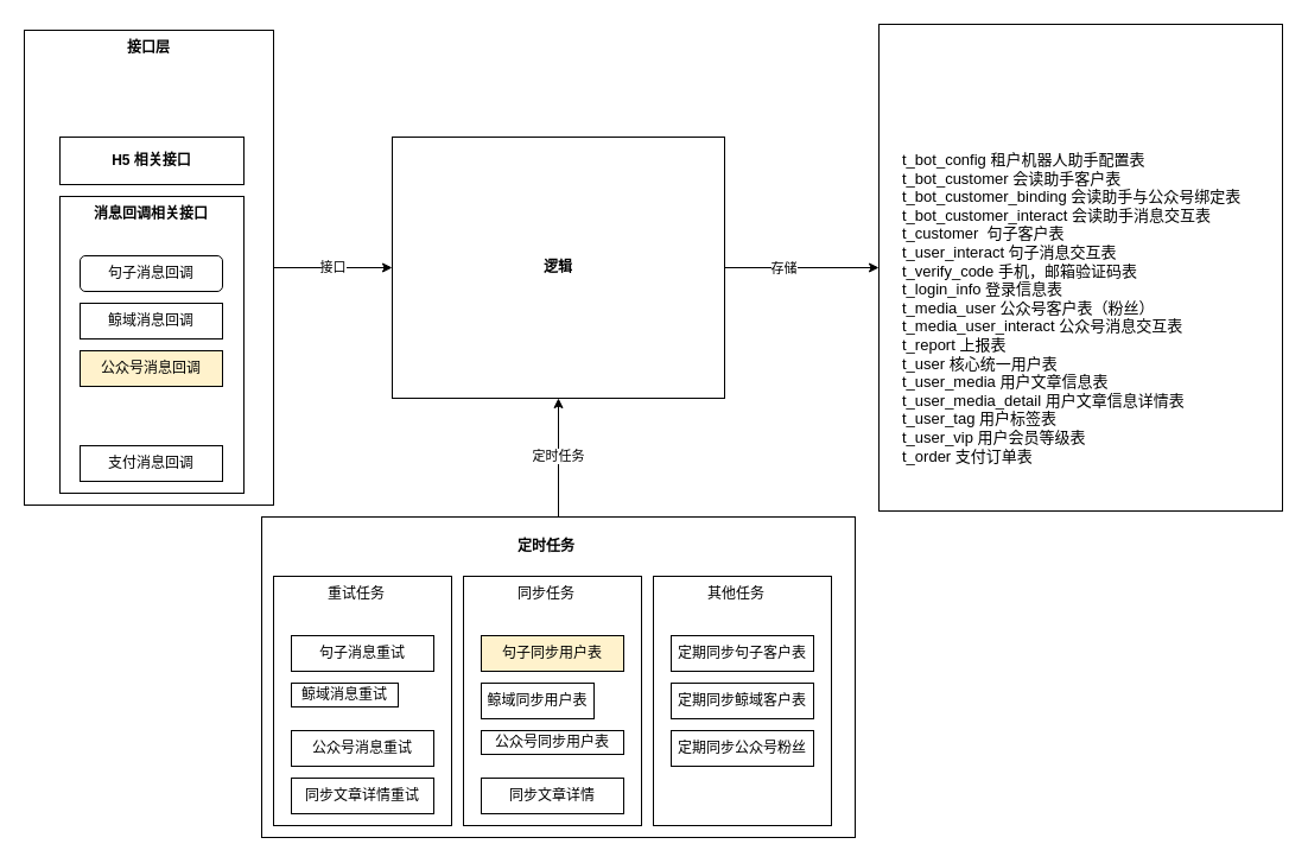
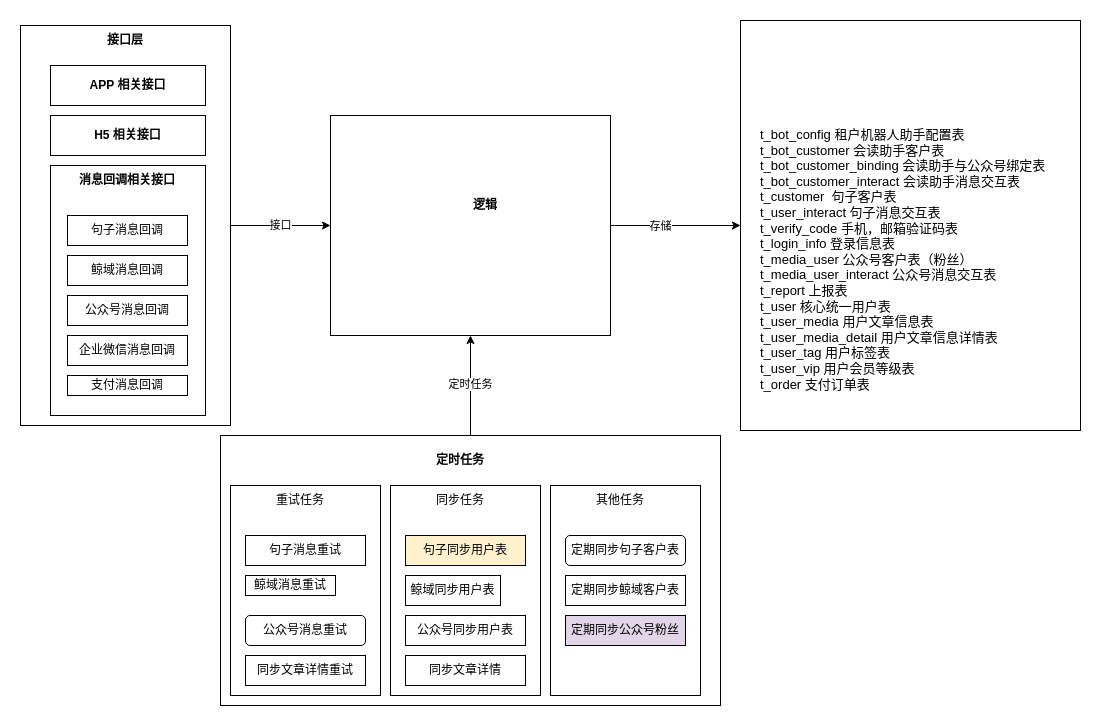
  <mxCell id="0" />
  <mxCell id="1" parent="0" />
  <mxCell id="2" value="接口" style="edgeStyle=orthogonalEdgeStyle;rounded=0;orthogonalLoop=1;jettySize=auto;html=1;exitX=1;exitY=0.5;exitDx=0;exitDy=0;" edge="1" parent="1" source="3" target="36"><mxGeometry relative="1" as="geometry" /></mxCell>
  <mxCell id="3" value="" style="rounded=0;whiteSpace=wrap;html=1;" vertex="1" parent="1"><mxGeometry x="20" y="25" width="210" height="400" as="geometry" /></mxCell>
  <mxCell id="4" value="" style="rounded=0;whiteSpace=wrap;html=1;" vertex="1" parent="1"><mxGeometry x="740" y="20" width="340" height="410" as="geometry" /></mxCell>
  <mxCell id="5" style="edgeStyle=orthogonalEdgeStyle;rounded=0;orthogonalLoop=1;jettySize=auto;html=1;exitX=0.5;exitY=0;exitDx=0;exitDy=0;entryX=0.5;entryY=1;entryDx=0;entryDy=0;" edge="1" parent="1" source="7" target="36"><mxGeometry relative="1" as="geometry" /></mxCell>
  <mxCell id="6" value="定时任务" style="edgeLabel;html=1;align=center;verticalAlign=middle;resizable=0;points=[];" vertex="1" connectable="0" parent="5"><mxGeometry x="0.04" y="1" relative="1" as="geometry"><mxPoint as="offset" /></mxGeometry></mxCell>
  <mxCell id="7" value="" style="rounded=0;whiteSpace=wrap;html=1;" vertex="1" parent="1"><mxGeometry x="220" y="435" width="500" height="270" as="geometry" /></mxCell>
  <mxCell id="8" value="" style="rounded=0;whiteSpace=wrap;html=1;" vertex="1" parent="1"><mxGeometry x="230" y="485" width="150" height="210" as="geometry" /></mxCell>
  <mxCell id="9" value="&lt;b&gt;H5 相关接口&lt;/b&gt;" style="rounded=0;whiteSpace=wrap;html=1;" vertex="1" parent="1"><mxGeometry x="50" y="115" width="155" height="40" as="geometry" /></mxCell>
  <mxCell id="10" value="句子消息重试" style="rounded=0;whiteSpace=wrap;html=1;" vertex="1" parent="1"><mxGeometry x="245" y="535" width="120" height="30" as="geometry" /></mxCell>
  <mxCell id="11" value="鲸域消息重试" style="rounded=0;whiteSpace=wrap;html=1;" vertex="1" parent="1"><mxGeometry x="245" y="575" width="90" height="20" as="geometry" /></mxCell>
- <mxCell id="12" value="公众号消息重试" style="rounded=0;whiteSpace=wrap;html=1;" vertex="1" parent="1"><mxGeometry x="245" y="615" width="120" height="30" as="geometry" /></mxCell>
+ <mxCell id="12" value="公众号消息重试" style="whiteSpace=wrap;html=1;rounded=1;" vertex="1" parent="1"><mxGeometry x="245" y="615" width="120" height="30" as="geometry" /></mxCell>
  <mxCell id="13" value="重试任务" style="text;html=1;strokeColor=none;fillColor=none;align=center;verticalAlign=middle;whiteSpace=wrap;rounded=0;" vertex="1" parent="1"><mxGeometry x="270" y="485" width="60" height="30" as="geometry" /></mxCell>
  <mxCell id="14" value="" style="rounded=0;whiteSpace=wrap;html=1;" vertex="1" parent="1"><mxGeometry x="390" y="485" width="150" height="210" as="geometry" /></mxCell>
  <mxCell id="15" value="句子同步用户表" style="rounded=0;whiteSpace=wrap;html=1;fillColor=#fff2cc;" vertex="1" parent="1"><mxGeometry x="405" y="535" width="120" height="30" as="geometry" /></mxCell>
  <mxCell id="16" value="鲸域同步用户表" style="rounded=0;whiteSpace=wrap;html=1;" vertex="1" parent="1"><mxGeometry x="405" y="575" width="95" height="30" as="geometry" /></mxCell>
- <mxCell id="17" value="公众号同步用户表" style="rounded=0;whiteSpace=wrap;html=1;" vertex="1" parent="1"><mxGeometry x="405" y="615" width="120" height="20" as="geometry" /></mxCell>
+ <mxCell id="17" value="公众号同步用户表" style="rounded=0;whiteSpace=wrap;html=1;" vertex="1" parent="1"><mxGeometry x="405" y="615" width="120" height="30" as="geometry" /></mxCell>
  <mxCell id="18" value="同步任务" style="text;html=1;strokeColor=none;fillColor=none;align=center;verticalAlign=middle;whiteSpace=wrap;rounded=0;" vertex="1" parent="1"><mxGeometry x="430" y="485" width="60" height="30" as="geometry" /></mxCell>
  <mxCell id="19" value="" style="rounded=0;whiteSpace=wrap;html=1;" vertex="1" parent="1"><mxGeometry x="550" y="485" width="150" height="210" as="geometry" /></mxCell>
  <mxCell id="20" value="同步文章详情" style="rounded=0;whiteSpace=wrap;html=1;" vertex="1" parent="1"><mxGeometry x="405" y="655" width="120" height="30" as="geometry" /></mxCell>
- <mxCell id="21" value="定期同步句子客户表" style="rounded=0;whiteSpace=wrap;html=1;" vertex="1" parent="1"><mxGeometry x="565" y="535" width="120" height="30" as="geometry" /></mxCell>
- <mxCell id="22" value="定期同步公众号粉丝" style="rounded=0;whiteSpace=wrap;html=1;" vertex="1" parent="1"><mxGeometry x="565" y="615" width="120" height="30" as="geometry" /></mxCell>
+ <mxCell id="21" value="定期同步句子客户表" style="whiteSpace=wrap;html=1;rounded=1;" vertex="1" parent="1"><mxGeometry x="565" y="535" width="120" height="30" as="geometry" /></mxCell>
+ <mxCell id="22" value="定期同步公众号粉丝" style="rounded=0;whiteSpace=wrap;html=1;fillColor=#e1d5e7;" vertex="1" parent="1"><mxGeometry x="565" y="615" width="120" height="30" as="geometry" /></mxCell>
  <mxCell id="23" value="其他任务" style="text;html=1;strokeColor=none;fillColor=none;align=center;verticalAlign=middle;whiteSpace=wrap;rounded=0;" vertex="1" parent="1"><mxGeometry x="590" y="485" width="60" height="30" as="geometry" /></mxCell>
  <mxCell id="24" value="同步文章详情重试" style="rounded=0;whiteSpace=wrap;html=1;" vertex="1" parent="1"><mxGeometry x="245" y="655" width="120" height="30" as="geometry" /></mxCell>
  <mxCell id="25" value="定期同步鲸域客户表" style="rounded=0;whiteSpace=wrap;html=1;" vertex="1" parent="1"><mxGeometry x="565" y="575" width="120" height="30" as="geometry" /></mxCell>
  <mxCell id="26" value="" style="rounded=0;whiteSpace=wrap;html=1;" vertex="1" parent="1"><mxGeometry x="50" y="165" width="155" height="250" as="geometry" /></mxCell>
- <mxCell id="27" value="句子消息回调" style="whiteSpace=wrap;html=1;rounded=1;" vertex="1" parent="1"><mxGeometry x="67" y="215" width="120" height="30" as="geometry" /></mxCell>
+ <mxCell id="27" value="句子消息回调" style="rounded=0;whiteSpace=wrap;html=1;" vertex="1" parent="1"><mxGeometry x="67" y="215" width="120" height="30" as="geometry" /></mxCell>
  <mxCell id="28" value="鲸域消息回调" style="rounded=0;whiteSpace=wrap;html=1;" vertex="1" parent="1"><mxGeometry x="67" y="255" width="120" height="30" as="geometry" /></mxCell>
- <mxCell id="29" value="公众号消息回调" style="rounded=0;whiteSpace=wrap;html=1;fillColor=#fff2cc;" vertex="1" parent="1"><mxGeometry x="67" y="295" width="120" height="30" as="geometry" /></mxCell>
+ <mxCell id="29" value="公众号消息回调" style="rounded=0;whiteSpace=wrap;html=1;" vertex="1" parent="1"><mxGeometry x="67" y="295" width="120" height="30" as="geometry" /></mxCell>
  <mxCell id="30" value="消息回调相关接口" style="text;html=1;strokeColor=none;fillColor=none;align=center;verticalAlign=middle;whiteSpace=wrap;rounded=0;fontStyle=1" vertex="1" parent="1"><mxGeometry x="73.25" y="165" width="107.5" height="30" as="geometry" /></mxCell>
- <mxCell id="32" value="支付消息回调" style="rounded=0;whiteSpace=wrap;html=1;" vertex="1" parent="1"><mxGeometry x="67" y="375" width="120" height="30" as="geometry" /></mxCell>
+ <mxCell id="31" value="企业微信消息回调" style="rounded=0;whiteSpace=wrap;html=1;" vertex="1" parent="1"><mxGeometry x="67" y="335" width="120" height="30" as="geometry" /></mxCell>
+ <mxCell id="32" value="支付消息回调" style="rounded=0;whiteSpace=wrap;html=1;" vertex="1" parent="1"><mxGeometry x="67" y="375" width="120" height="20" as="geometry" /></mxCell>
+ <mxCell id="33" value="&lt;b&gt;APP 相关接口&lt;/b&gt;" style="rounded=0;whiteSpace=wrap;html=1;" vertex="1" parent="1"><mxGeometry x="50" y="65" width="155" height="40" as="geometry" /></mxCell>
  <mxCell id="34" style="edgeStyle=orthogonalEdgeStyle;rounded=0;orthogonalLoop=1;jettySize=auto;html=1;exitX=1;exitY=0.5;exitDx=0;exitDy=0;entryX=0;entryY=0.5;entryDx=0;entryDy=0;" edge="1" parent="1" source="36" target="4"><mxGeometry relative="1" as="geometry" /></mxCell>
  <mxCell id="35" value="存储" style="edgeLabel;html=1;align=center;verticalAlign=middle;resizable=0;points=[];" vertex="1" connectable="0" parent="34"><mxGeometry x="-0.246" relative="1" as="geometry"><mxPoint as="offset" /></mxGeometry></mxCell>
  <mxCell id="36" value="" style="rounded=0;whiteSpace=wrap;html=1;" vertex="1" parent="1"><mxGeometry x="330" y="115" width="280" height="220" as="geometry" /></mxCell>
  <mxCell id="37" value="&lt;div style=&quot;font-size: 13px;&quot;&gt;t_bot_config 租户机器人助手配置表&lt;/div&gt;&lt;div style=&quot;font-size: 13px;&quot;&gt;t_bot_customer 会读助手客户表&lt;/div&gt;&lt;div style=&quot;font-size: 13px;&quot;&gt;t_bot_customer_binding 会读助手与公众号绑定表&lt;/div&gt;&lt;div style=&quot;font-size: 13px;&quot;&gt;t_bot_customer_interact 会读助手消息交互表&lt;/div&gt;&lt;div style=&quot;font-size: 13px;&quot;&gt;t_customer&amp;nbsp; 句子客户表&lt;/div&gt;&lt;div style=&quot;font-size: 13px;&quot;&gt;t_user_interact 句子消息交互表&lt;/div&gt;&lt;div style=&quot;font-size: 13px;&quot;&gt;t_verify_code 手机，邮箱验证码表&lt;/div&gt;&lt;div style=&quot;font-size: 13px;&quot;&gt;t_login_info 登录信息表&lt;/div&gt;&lt;div style=&quot;font-size: 13px;&quot;&gt;t_media_user 公众号客户表（粉丝）&lt;/div&gt;&lt;div style=&quot;font-size: 13px;&quot;&gt;t_media_user_interact 公众号消息交互表&lt;/div&gt;&lt;div style=&quot;font-size: 13px;&quot;&gt;t_report 上报表&lt;/div&gt;&lt;div style=&quot;font-size: 13px;&quot;&gt;t_user 核心统一用户表&lt;/div&gt;&lt;div style=&quot;font-size: 13px;&quot;&gt;t_user_media 用户文章信息表&lt;/div&gt;&lt;div style=&quot;font-size: 13px;&quot;&gt;t_user_media_detail 用户文章信息详情表&lt;/div&gt;&lt;div style=&quot;font-size: 13px;&quot;&gt;t_user_tag 用户标签表&lt;/div&gt;&lt;div style=&quot;font-size: 13px;&quot;&gt;t_user_vip 用户会员等级表&lt;/div&gt;&lt;div style=&quot;font-size: 13px;&quot;&gt;t_order 支付订单表&lt;/div&gt;" style="text;html=1;align=left;verticalAlign=top;resizable=0;points=[];autosize=1;strokeColor=none;fillColor=none;fontSize=13;spacingTop=5;spacingBottom=6;spacingLeft=3;" vertex="1" parent="1"><mxGeometry x="755" y="115" width="310" height="290" as="geometry" /></mxCell>
  <mxCell id="38" value="&lt;b&gt;定时任务&lt;/b&gt;" style="text;html=1;strokeColor=none;fillColor=none;align=center;verticalAlign=middle;whiteSpace=wrap;rounded=0;" vertex="1" parent="1"><mxGeometry x="430" y="445" width="60" height="30" as="geometry" /></mxCell>
- <mxCell id="39" value="&lt;b&gt;逻辑&lt;/b&gt;" style="text;html=1;strokeColor=none;fillColor=none;align=center;verticalAlign=middle;whiteSpace=wrap;rounded=0;" vertex="1" parent="1"><mxGeometry x="440" y="210" width="60" height="30" as="geometry" /></mxCell>
+ <mxCell id="39" value="&lt;b&gt;逻辑&lt;/b&gt;" style="text;html=1;strokeColor=none;fillColor=none;align=center;verticalAlign=middle;whiteSpace=wrap;rounded=0;" vertex="1" parent="1"><mxGeometry x="455" y="190" width="60" height="30" as="geometry" /></mxCell>
  <mxCell id="40" value="&lt;b&gt;接口层&lt;/b&gt;" style="text;html=1;strokeColor=none;fillColor=none;align=center;verticalAlign=middle;whiteSpace=wrap;rounded=0;" vertex="1" parent="1"><mxGeometry x="95" y="25" width="60" height="30" as="geometry" /></mxCell>
